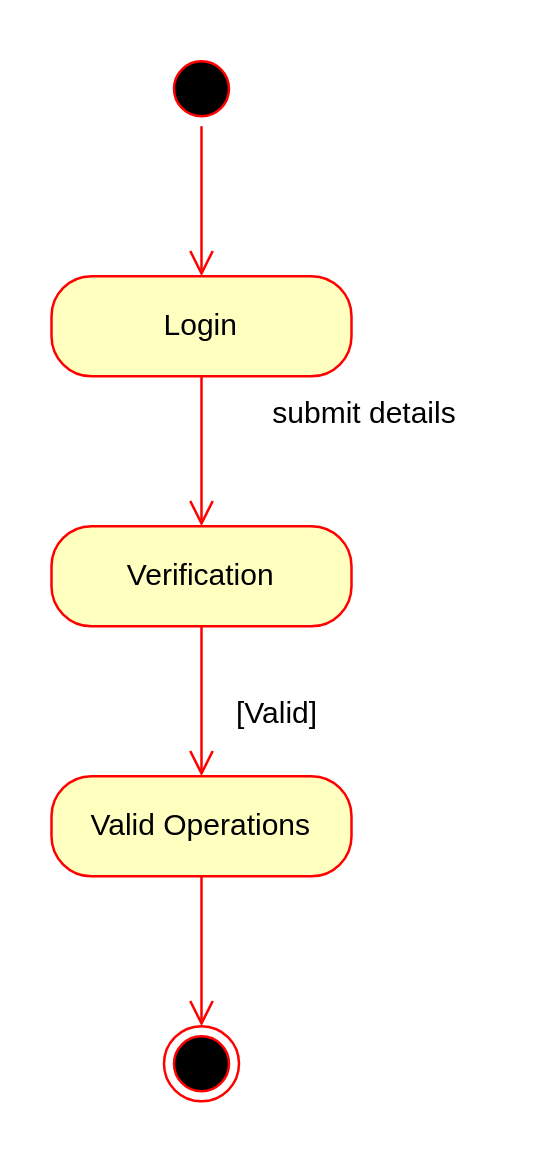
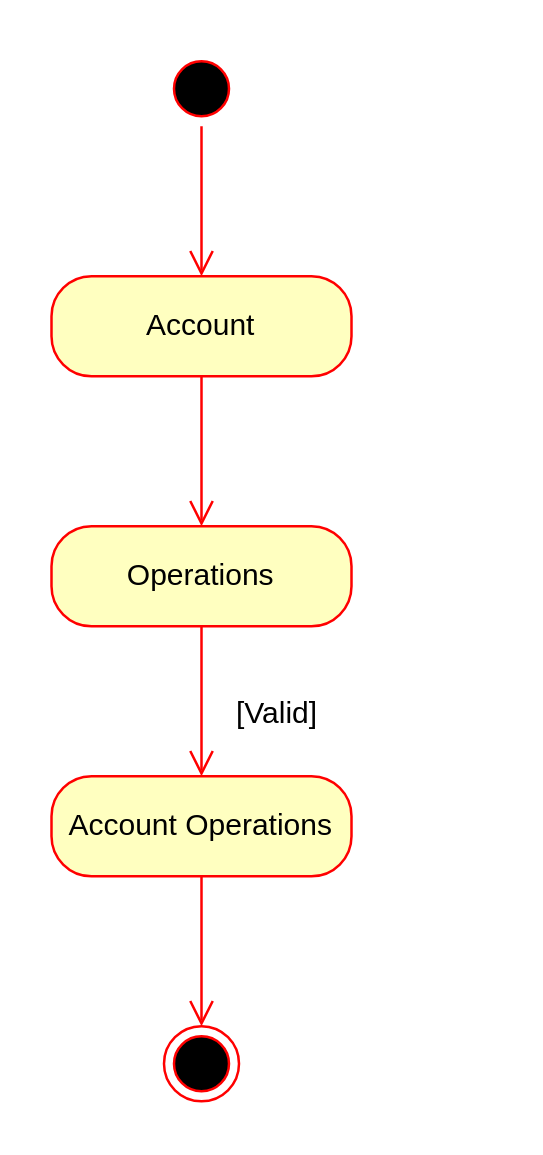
  <mxCell id="0" />
  <mxCell id="1" parent="0" />
  <mxCell id="2" value="" style="ellipse;html=1;shape=startState;fillColor=#000000;strokeColor=#ff0000;" vertex="1" parent="1"><mxGeometry x="65" y="20" width="30" height="30" as="geometry" /></mxCell>
  <mxCell id="3" value="" style="edgeStyle=orthogonalEdgeStyle;html=1;verticalAlign=bottom;endArrow=open;endSize=8;strokeColor=#ff0000;rounded=0;" edge="1" source="2" parent="1"><mxGeometry relative="1" as="geometry"><mxPoint x="80" y="110" as="targetPoint" /></mxGeometry></mxCell>
- <mxCell id="4" value="Login" style="rounded=1;whiteSpace=wrap;html=1;arcSize=40;fontColor=#000000;fillColor=#ffffc0;strokeColor=#ff0000;" vertex="1" parent="1"><mxGeometry x="20" y="110" width="120" height="40" as="geometry" /></mxCell>
+ <mxCell id="4" value="Account" style="rounded=1;whiteSpace=wrap;html=1;arcSize=40;fontColor=#000000;fillColor=#ffffc0;strokeColor=#ff0000;" vertex="1" parent="1"><mxGeometry x="20" y="110" width="120" height="40" as="geometry" /></mxCell>
  <mxCell id="5" value="" style="edgeStyle=orthogonalEdgeStyle;html=1;verticalAlign=bottom;endArrow=open;endSize=8;strokeColor=#ff0000;rounded=0;" edge="1" source="4" parent="1"><mxGeometry relative="1" as="geometry"><mxPoint x="80" y="210" as="targetPoint" /></mxGeometry></mxCell>
- <mxCell id="6" value="Verification" style="rounded=1;whiteSpace=wrap;html=1;arcSize=40;fontColor=#000000;fillColor=#ffffc0;strokeColor=#ff0000;" vertex="1" parent="1"><mxGeometry x="20" y="210" width="120" height="40" as="geometry" /></mxCell>
+ <mxCell id="6" value="Operations" style="rounded=1;whiteSpace=wrap;html=1;arcSize=40;fontColor=#000000;fillColor=#ffffc0;strokeColor=#ff0000;" vertex="1" parent="1"><mxGeometry x="20" y="210" width="120" height="40" as="geometry" /></mxCell>
  <mxCell id="7" value="" style="edgeStyle=orthogonalEdgeStyle;html=1;verticalAlign=bottom;endArrow=open;endSize=8;strokeColor=#ff0000;rounded=0;" edge="1" source="6" parent="1"><mxGeometry relative="1" as="geometry"><mxPoint x="80" y="310" as="targetPoint" /></mxGeometry></mxCell>
- <mxCell id="8" value="Valid Operations" style="rounded=1;whiteSpace=wrap;html=1;arcSize=40;fontColor=#000000;fillColor=#ffffc0;strokeColor=#ff0000;" vertex="1" parent="1"><mxGeometry x="20" y="310" width="120" height="40" as="geometry" /></mxCell>
+ <mxCell id="8" value="Account Operations" style="rounded=1;whiteSpace=wrap;html=1;arcSize=40;fontColor=#000000;fillColor=#ffffc0;strokeColor=#ff0000;" vertex="1" parent="1"><mxGeometry x="20" y="310" width="120" height="40" as="geometry" /></mxCell>
  <mxCell id="9" value="" style="edgeStyle=orthogonalEdgeStyle;html=1;verticalAlign=bottom;endArrow=open;endSize=8;strokeColor=#ff0000;rounded=0;" edge="1" source="8" parent="1"><mxGeometry relative="1" as="geometry"><mxPoint x="80" y="410" as="targetPoint" /></mxGeometry></mxCell>
- <mxCell id="10" value="submit details" style="text;html=1;align=center;verticalAlign=middle;resizable=0;points=[];autosize=1;strokeColor=none;fillColor=none;" vertex="1" parent="1"><mxGeometry x="95" y="150" width="100" height="30" as="geometry" /></mxCell>
  <mxCell id="11" value="[Valid]" style="text;html=1;align=center;verticalAlign=middle;resizable=0;points=[];autosize=1;strokeColor=none;fillColor=none;" vertex="1" parent="1"><mxGeometry x="80" y="270" width="60" height="30" as="geometry" /></mxCell>
  <mxCell id="12" value="" style="ellipse;html=1;shape=endState;fillColor=#000000;strokeColor=#ff0000;" vertex="1" parent="1"><mxGeometry x="65" y="410" width="30" height="30" as="geometry" /></mxCell>
